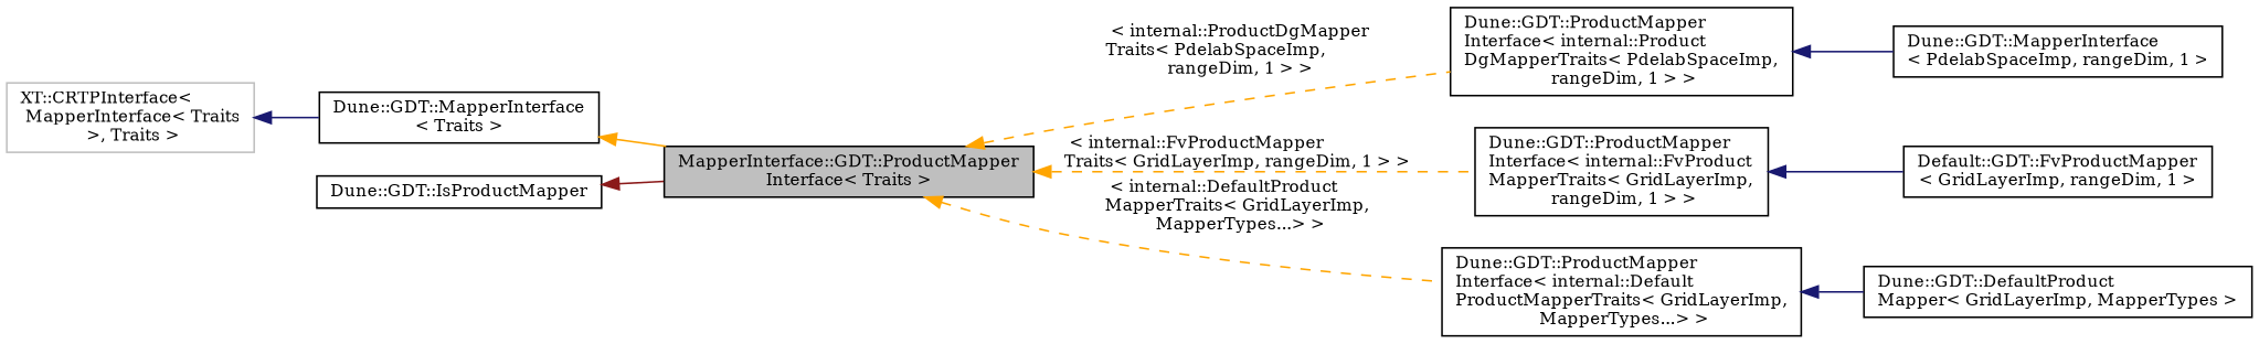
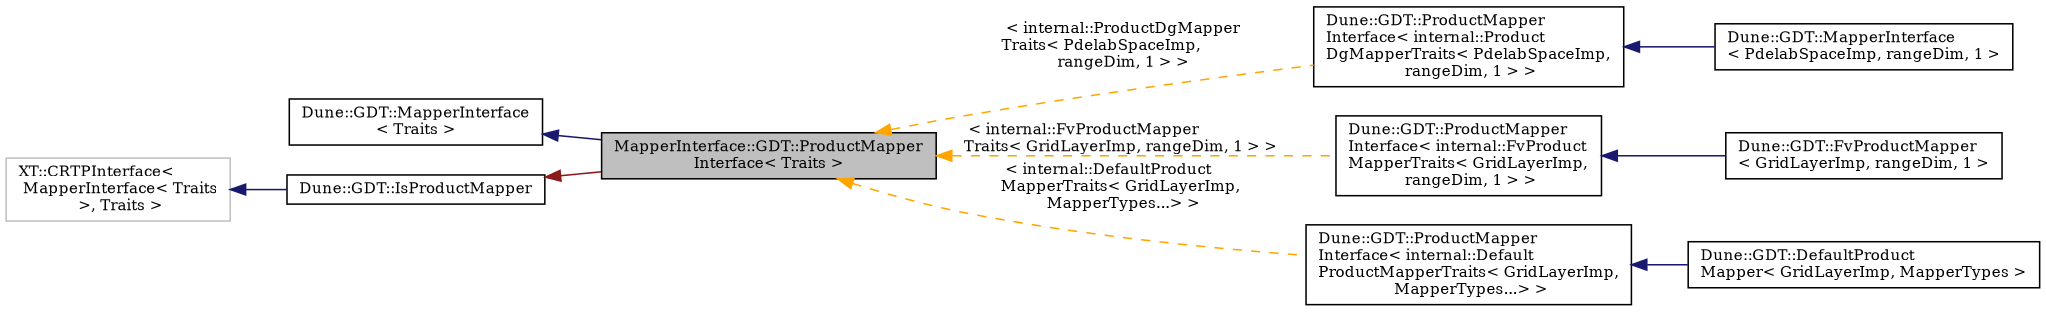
  digraph {
    fontname="DejaVu Serif"
    rankdir=LR
    node [color=black fillcolor=white fontname="DejaVu Serif" fontsize=10 shape=record style=filled]
    edge [color=midnightblue dir=back fontname="DejaVu Serif" fontsize=10 labelfontname=Helvetica labelfontsize=10 style=solid]
    n1 [fillcolor=grey75 fontcolor=black height=0.2 label="MapperInterface::GDT::ProductMapper\lInterface\< Traits \>" width=0.4]
    n2 [height=0.2 label="Dune::GDT::ProductMapper\lInterface\< internal::Product\lDgMapperTraits\< PdelabSpaceImp,\l rangeDim, 1 \> \>" width=0.4]
    n3 [height=0.2 label="Dune::GDT::ProductMapper\lInterface\< internal::FvProduct\lMapperTraits\< GridLayerImp,\l rangeDim, 1 \> \>" width=0.4]
    n4 [height=0.2 label="Dune::GDT::ProductMapper\lInterface\< internal::Default\lProductMapperTraits\< GridLayerImp,\l MapperTypes...\> \>" width=0.4]
    n5 [height=0.2 label="Dune::GDT::MapperInterface\l\< PdelabSpaceImp, rangeDim, 1 \>" width=0.4]
-   n6 [height=0.2 label="Default::GDT::FvProductMapper\l\< GridLayerImp, rangeDim, 1 \>" width=0.4]
+   n6 [height=0.2 label="Dune::GDT::FvProductMapper\l\< GridLayerImp, rangeDim, 1 \>" width=0.4]
    n7 [height=0.2 label="Dune::GDT::DefaultProduct\lMapper\< GridLayerImp, MapperTypes \>" width=0.4]
    n8 [height=0.2 label="Dune::GDT::MapperInterface\l\< Traits \>" width=0.4]
    n9 [color=grey75 height=0.2 label="XT::CRTPInterface\<\l MapperInterface\< Traits\l \>, Traits \>" width=0.4]
    n10 [height=0.2 label="Dune::GDT::IsProductMapper" width=0.4]
    n1 -> n2 [color=orange label=" \< internal::ProductDgMapper\lTraits\< PdelabSpaceImp,\l rangeDim, 1 \> \>" style=dashed]
    n1 -> n3 [color=orange label=" \< internal::FvProductMapper\lTraits\< GridLayerImp, rangeDim, 1 \> \>" style=dashed]
    n1 -> n4 [color=orange label=" \< internal::DefaultProduct\lMapperTraits\< GridLayerImp,\l MapperTypes...\> \>" style=dashed]
    n2 -> n5
    n3 -> n6
    n4 -> n7
-   n8 -> n1 [color=orange]
-   n9 -> n8
+   n8 -> n1
+   n9 -> n10
    n10 -> n1 [color=firebrick4]
  }
